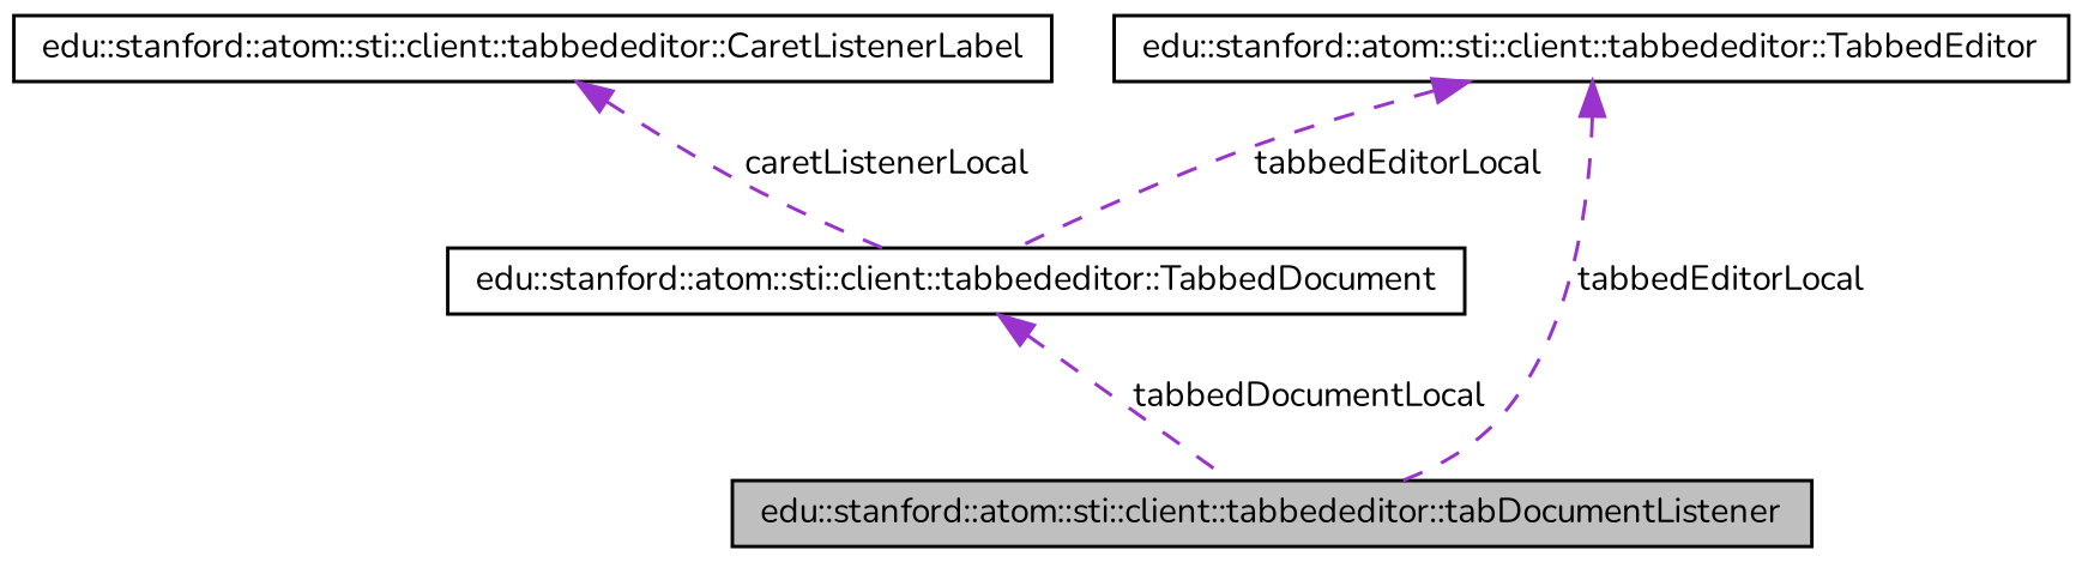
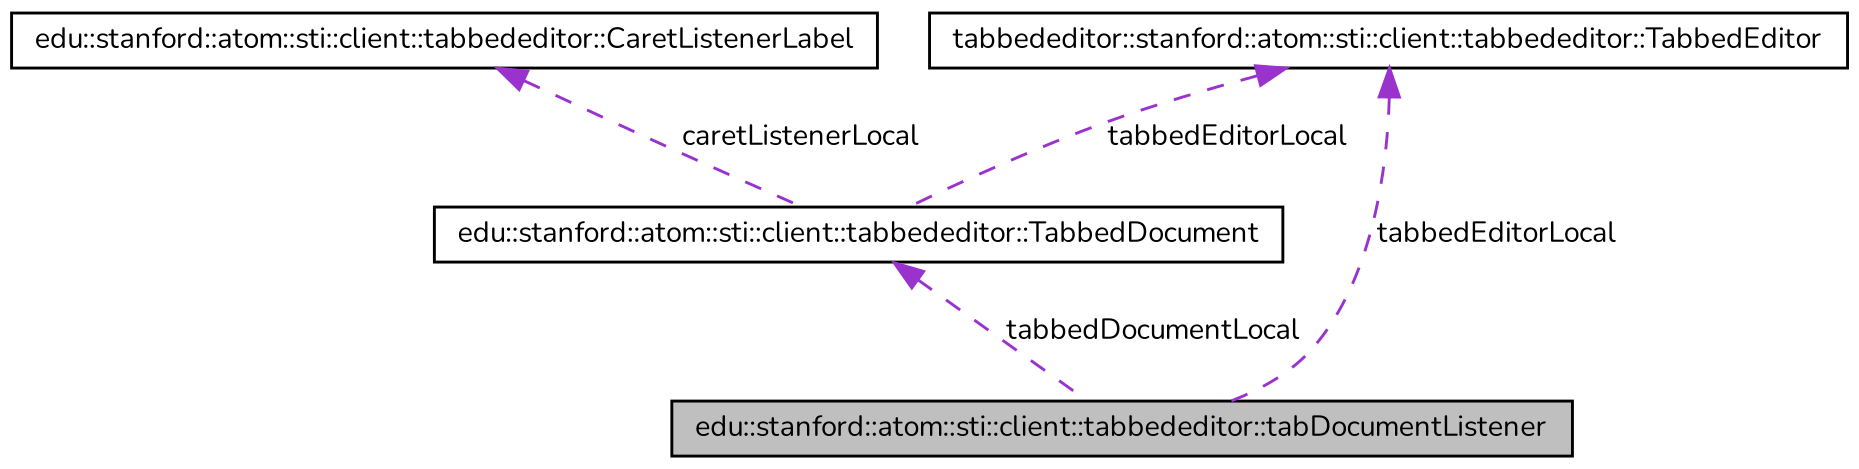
  digraph {
    rankdir=TB
    fontname=Nunito
    node [color=black fillcolor=white fontname=Nunito fontsize=10 shape=record style=filled]
    edge [color=darkorchid3 dir=back fontname=Nunito fontsize=10 labelfontname="FreeSans.ttf" labelfontsize=10 style=dashed]
    n1 [fillcolor=grey75 fontcolor=black height=0.2 label="edu::stanford::atom::sti::client::tabbededitor::tabDocumentListener" width=0.4]
    n2 [height=0.2 label="edu::stanford::atom::sti::client::tabbededitor::TabbedDocument" width=0.4]
    n3 [height=0.2 label="edu::stanford::atom::sti::client::tabbededitor::CaretListenerLabel" width=0.4]
-   n4 [height=0.2 label="edu::stanford::atom::sti::client::tabbededitor::TabbedEditor" width=0.4]
+   n4 [height=0.2 label="tabbededitor::stanford::atom::sti::client::tabbededitor::TabbedEditor" width=0.4]
    n2 -> n1 [label=tabbedDocumentLocal]
    n3 -> n2 [label=caretListenerLocal]
    n4 -> n1 [label=tabbedEditorLocal]
    n4 -> n2 [label=tabbedEditorLocal]
  }
